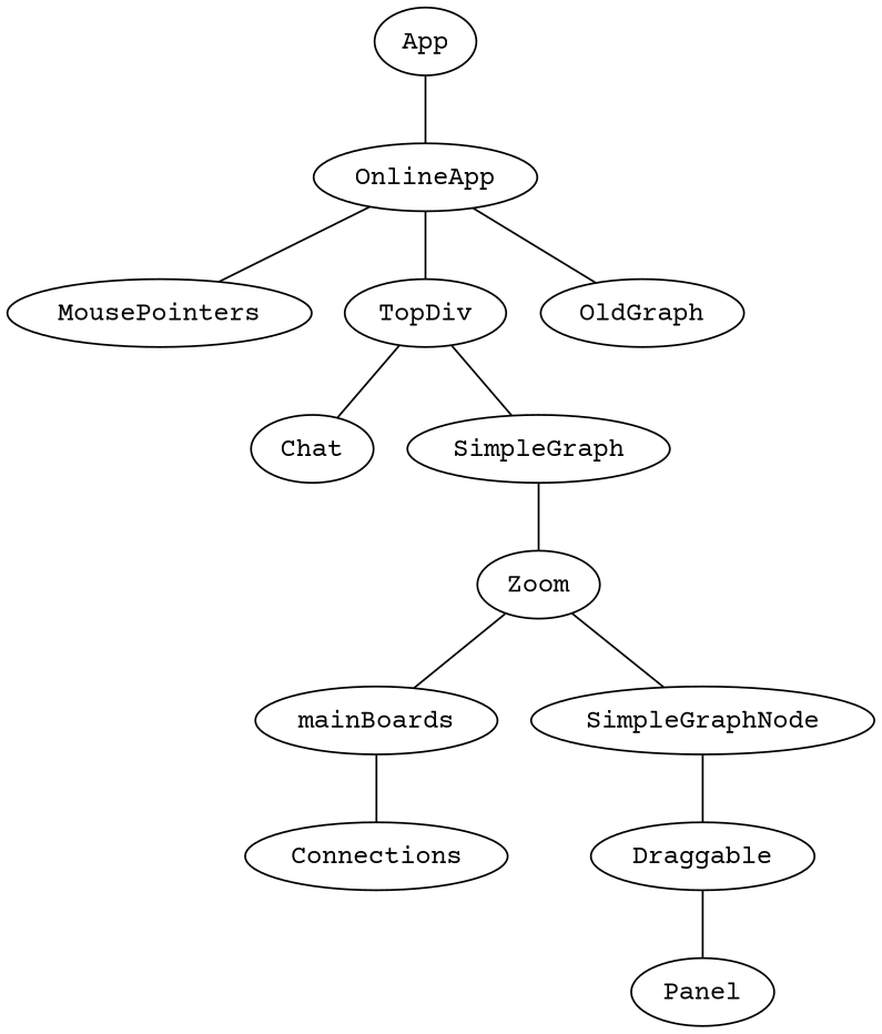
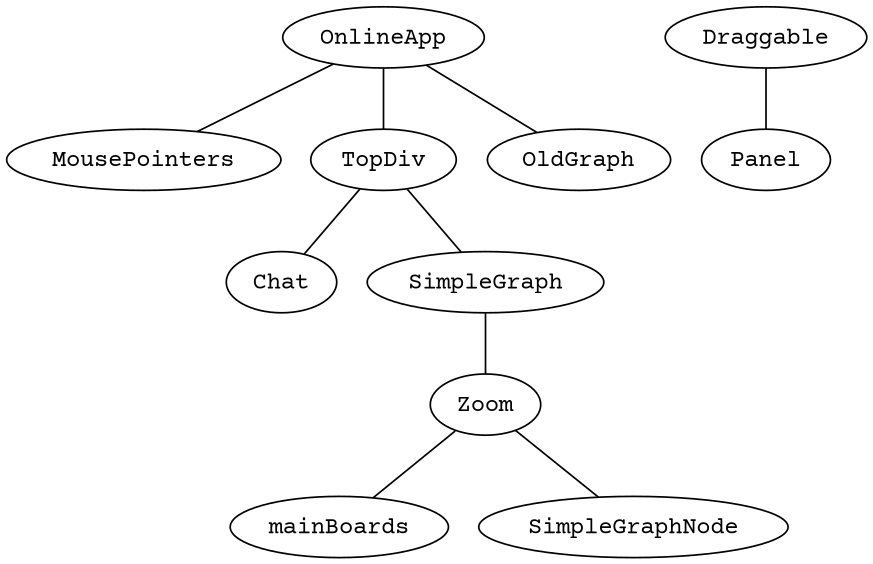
  graph {
    fontname="Courier Prime"
    node [fontname="Courier Prime"]
    edge [fontname="Courier Prime"]
-   App
    OnlineApp
    MousePointers
    TopDiv
    OldGraph
    Chat
    SimpleGraph
    Zoom
    mainBoards
    SimpleGraphNode
-   Connections
    Draggable
    Panel
-   App -- OnlineApp
    OnlineApp -- MousePointers
    OnlineApp -- TopDiv
    OnlineApp -- OldGraph
    TopDiv -- Chat
    TopDiv -- SimpleGraph
    SimpleGraph -- Zoom
    Zoom -- mainBoards
    Zoom -- SimpleGraphNode
-   mainBoards -- Connections
-   SimpleGraphNode -- Draggable
    Draggable -- Panel
  }
